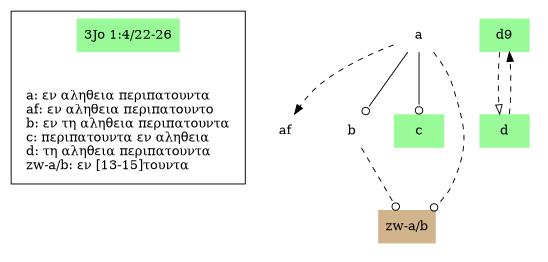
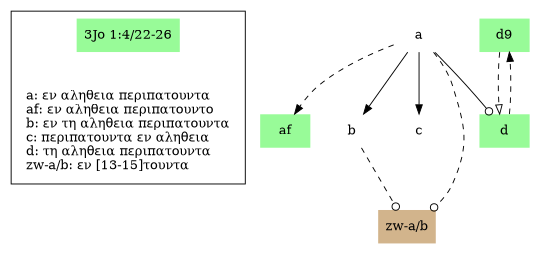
  digraph {
    fontname="DejaVu Serif"
    node [color=purple fillcolor=palegreen fontname="DejaVu Serif" shape=plaintext style=filled]
    edge [fontname="DejaVu Serif" style=dashed arrowhead=normal]
    n1 [label="3Jo 1:4/22-26"]
    n2 [fillcolor=white label="a: εν αληθεια περιπατουντα\laf: εν αληθεια περιπατουντο\lb: εν τη αληθεια περιπατουντα\lc: περιπατουντα εν αληθεια\ld: τη αληθεια περιπατουντα\lzw-a/b: εν [13-15]τουντα\l"]
    n3 [color=darkorange label=d9]
    n4 [label=d]
    n5 [fillcolor=white label=a]
-   n6 [color=darkorange fillcolor=white label=af]
+   n6 [color=darkorange label=af]
    n7 [color=darkorange fillcolor=white label=b]
-   n8 [label=c]
+   n8 [fillcolor=white label=c]
    n9 [color=darkorange fillcolor=tan label="zw-a/b"]
    subgraph cluster_1 {
      n1
      n2
    }
    subgraph cluster_2 {
      style=invis
      n3
      n4
      n5
      n6
      n7
      n8
      n9
    }
    n1 -> n2 [style=invis arrowhead=""]
    n3 -> n4 [arrowhead=onormal]
    n4 -> n3
+   n5 -> n4 [arrowhead=odot style=solid]
    n5 -> n6
-   n5 -> n7 [arrowhead=odot style=solid]
-   n5 -> n8 [arrowhead=odot style=solid]
+   n5 -> n7 [style=solid]
+   n5 -> n8 [style=solid]
    n5 -> n9 [arrowhead=odot]
    n7 -> n9 [arrowhead=odot]
  }
